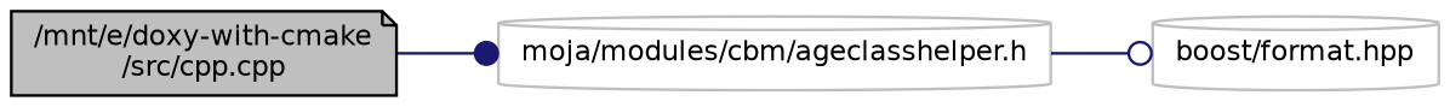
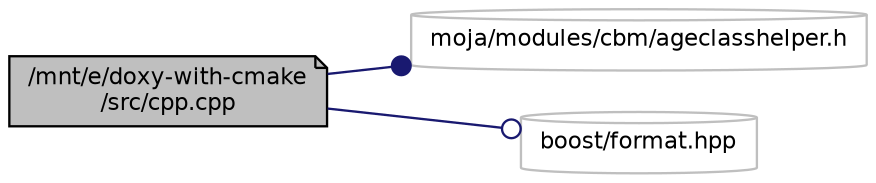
  digraph {
    rankdir=LR
    node [color=grey75 fillcolor=white fontname=Helvetica fontsize=10 shape=cylinder style=filled]
    edge [color=midnightblue fontname=Helvetica fontsize=10 labelfontname=Helvetica labelfontsize=10 style=solid]
    n1 [color=black fillcolor=grey75 fontcolor=black height=0.2 label="/mnt/e/doxy-with-cmake\l/src/cpp.cpp" shape=note width=0.4]
    n2 [height=0.2 label="moja/modules/cbm/ageclasshelper.h" width=0.4]
    n3 [height=0.2 label="boost/format.hpp" width=0.4]
    n1 -> n2 [arrowhead=dot]
-   n2 -> n3 [arrowhead=odot]
+   n1 -> n3 [arrowhead=odot]
  }
